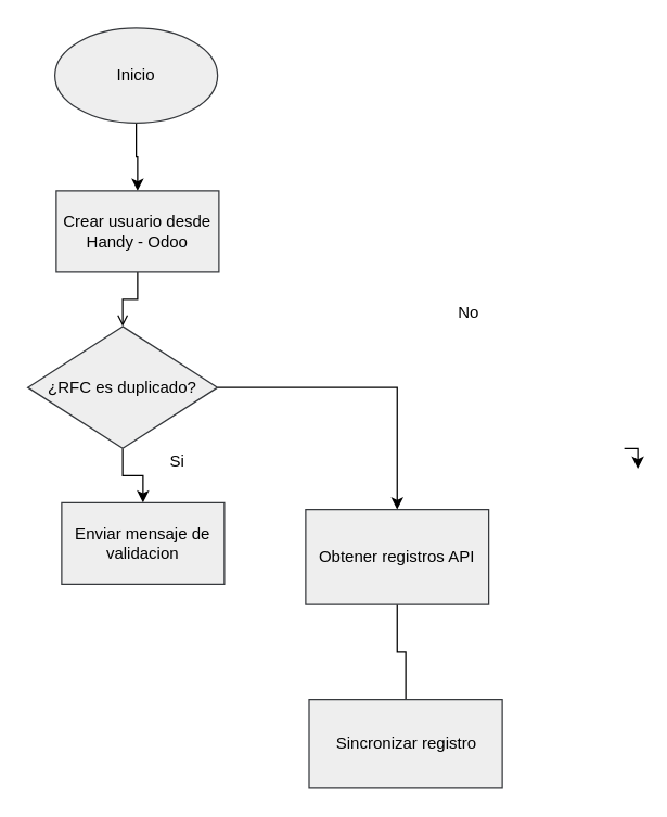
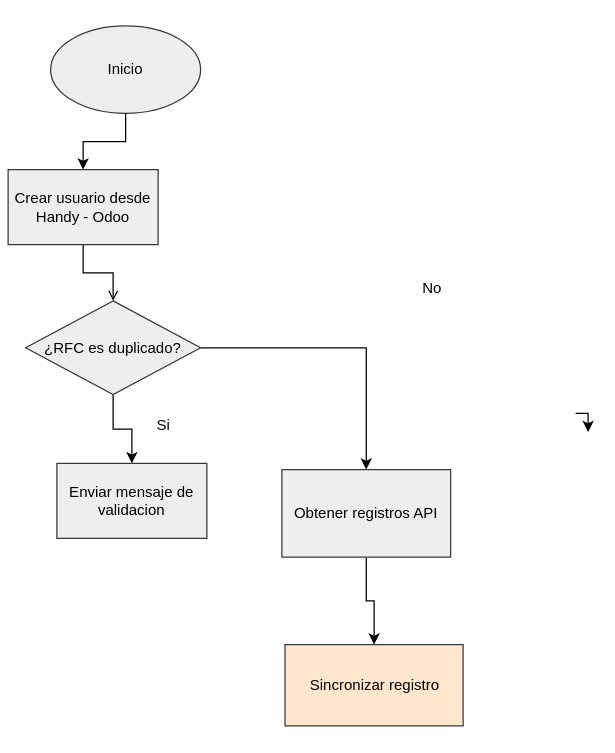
  <mxCell id="0" />
  <mxCell id="1" parent="0" />
  <mxCell id="2" style="edgeStyle=orthogonalEdgeStyle;rounded=0;orthogonalLoop=1;jettySize=auto;html=1;" parent="1" edge="1"><mxGeometry relative="1" as="geometry"><mxPoint x="470" y="345" as="targetPoint" /><mxPoint x="460" y="330" as="sourcePoint" /></mxGeometry></mxCell>
  <mxCell id="3" value="" style="edgeStyle=orthogonalEdgeStyle;rounded=0;orthogonalLoop=1;jettySize=auto;html=1;" parent="1" source="4" target="6" edge="1"><mxGeometry relative="1" as="geometry" /></mxCell>
  <mxCell id="4" value="Inicio" style="ellipse;whiteSpace=wrap;html=1;fillColor=#eeeeee;strokeColor=#36393d;fontColor=#000000;" parent="1" vertex="1"><mxGeometry x="40" y="20" width="120" height="70" as="geometry" /></mxCell>
  <mxCell id="5" value="" style="edgeStyle=orthogonalEdgeStyle;rounded=0;orthogonalLoop=1;jettySize=auto;html=1;endArrow=open;" parent="1" source="6" target="9" edge="1"><mxGeometry relative="1" as="geometry" /></mxCell>
- <mxCell id="6" value="Crear usuario desde Handy - Odoo" style="whiteSpace=wrap;html=1;fillColor=#eeeeee;strokeColor=#36393d;fontColor=#000000;" parent="1" vertex="1"><mxGeometry x="41" y="140" width="120" height="60" as="geometry" /></mxCell>
+ <mxCell id="6" value="Crear usuario desde Handy - Odoo" style="whiteSpace=wrap;html=1;fillColor=#eeeeee;strokeColor=#36393d;fontColor=#000000;" parent="1" vertex="1"><mxGeometry x="6" y="135" width="120" height="60" as="geometry" /></mxCell>
  <mxCell id="7" value="" style="edgeStyle=orthogonalEdgeStyle;rounded=0;orthogonalLoop=1;jettySize=auto;html=1;" parent="1" source="9" target="10" edge="1"><mxGeometry relative="1" as="geometry" /></mxCell>
  <mxCell id="8" value="" style="edgeStyle=orthogonalEdgeStyle;rounded=0;orthogonalLoop=1;jettySize=auto;html=1;" parent="1" source="9" target="12" edge="1"><mxGeometry relative="1" as="geometry" /></mxCell>
- <mxCell id="9" value="¿RFC es duplicado?" style="rhombus;whiteSpace=wrap;html=1;strokeColor=#36393d;fillColor=#eeeeee;fontColor=#000000;" parent="1" vertex="1"><mxGeometry x="20" y="240" width="140" height="90" as="geometry" /></mxCell>
+ <mxCell id="9" value="¿RFC es duplicado?" style="rhombus;whiteSpace=wrap;html=1;strokeColor=#36393d;fillColor=#eeeeee;fontColor=#000000;" parent="1" vertex="1"><mxGeometry x="20" y="240" width="140" height="75" as="geometry" /></mxCell>
  <mxCell id="10" value="Enviar mensaje de validacion" style="whiteSpace=wrap;html=1;fillColor=#eeeeee;strokeColor=#36393d;fontColor=#000000;" parent="1" vertex="1"><mxGeometry x="45" y="370" width="120" height="60" as="geometry" /></mxCell>
- <mxCell id="11" value="" style="edgeStyle=orthogonalEdgeStyle;rounded=0;orthogonalLoop=1;jettySize=auto;html=1;endArrow=none;" parent="1" source="12" target="13" edge="1"><mxGeometry relative="1" as="geometry" /></mxCell>
+ <mxCell id="11" value="" style="edgeStyle=orthogonalEdgeStyle;rounded=0;orthogonalLoop=1;jettySize=auto;html=1;" parent="1" source="12" target="13" edge="1"><mxGeometry relative="1" as="geometry" /></mxCell>
  <mxCell id="12" value="Obtener registros API" style="whiteSpace=wrap;html=1;strokeColor=#36393d;fillColor=#eeeeee;fontColor=#000000;" parent="1" vertex="1"><mxGeometry x="225" y="375" width="135" height="70" as="geometry" /></mxCell>
- <mxCell id="13" value="Sincronizar registro" style="whiteSpace=wrap;html=1;fillColor=#eeeeee;strokeColor=#36393d;fontColor=#000000;" parent="1" vertex="1"><mxGeometry x="227.5" y="515" width="142.5" height="65" as="geometry" /></mxCell>
+ <mxCell id="13" value="Sincronizar registro" style="whiteSpace=wrap;html=1;fillColor=#ffe6cc;strokeColor=#36393d;fontColor=#000000;" parent="1" vertex="1"><mxGeometry x="227.5" y="515" width="142.5" height="65" as="geometry" /></mxCell>
  <mxCell id="14" value="Si" style="text;html=1;align=center;verticalAlign=middle;resizable=0;points=[];autosize=1;strokeColor=none;" parent="1" vertex="1"><mxGeometry x="115" y="330" width="30" height="20" as="geometry" /></mxCell>
  <mxCell id="15" value="No" style="text;html=1;align=center;verticalAlign=middle;resizable=0;points=[];autosize=1;strokeColor=none;" parent="1" vertex="1"><mxGeometry x="330" y="220" width="30" height="20" as="geometry" /></mxCell>
